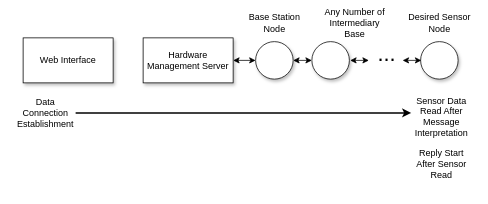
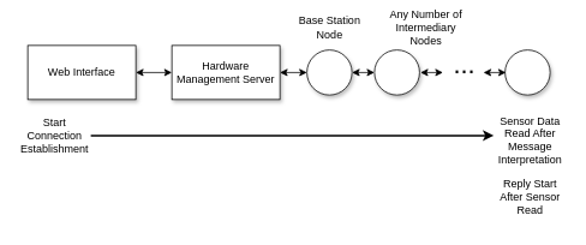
  <mxCell id="0" />
  <mxCell id="1" parent="0" />
+ <mxCell id="2" style="edgeStyle=orthogonalEdgeStyle;rounded=0;orthogonalLoop=1;jettySize=auto;html=1;exitX=1;exitY=0.5;exitDx=0;exitDy=0;entryX=0;entryY=0.5;entryDx=0;entryDy=0;startArrow=classic;startFill=1;shadow=0;" edge="1" parent="1" source="3" target="5"><mxGeometry relative="1" as="geometry" /></mxCell>
  <mxCell id="3" value="Web Interface" style="rounded=0;whiteSpace=wrap;html=1;shadow=1;" parent="1" vertex="1"><mxGeometry x="30" y="50" width="120" height="60" as="geometry" /></mxCell>
  <mxCell id="4" style="edgeStyle=orthogonalEdgeStyle;rounded=0;orthogonalLoop=1;jettySize=auto;html=1;exitX=1;exitY=0.5;exitDx=0;exitDy=0;entryX=0;entryY=0.5;entryDx=0;entryDy=0;startArrow=classic;startFill=1;shadow=0;" edge="1" parent="1" source="5" target="7"><mxGeometry relative="1" as="geometry" /></mxCell>
  <mxCell id="5" value="Hardware Management Server" style="rounded=0;whiteSpace=wrap;html=1;shadow=1;" parent="1" vertex="1"><mxGeometry x="190" y="50" width="120" height="60" as="geometry" /></mxCell>
  <mxCell id="6" style="edgeStyle=orthogonalEdgeStyle;rounded=0;orthogonalLoop=1;jettySize=auto;html=1;exitX=1;exitY=0.5;exitDx=0;exitDy=0;entryX=0;entryY=0.5;entryDx=0;entryDy=0;startArrow=classic;startFill=1;shadow=0;" edge="1" parent="1" source="7" target="8"><mxGeometry relative="1" as="geometry" /></mxCell>
  <mxCell id="7" value="" style="ellipse;whiteSpace=wrap;html=1;aspect=fixed;shadow=1;" parent="1" vertex="1"><mxGeometry x="340" y="55" width="50" height="50" as="geometry" /></mxCell>
  <mxCell id="8" value="" style="ellipse;whiteSpace=wrap;html=1;aspect=fixed;shadow=1;" parent="1" vertex="1"><mxGeometry x="415" y="55" width="50" height="50" as="geometry" /></mxCell>
  <mxCell id="9" value="&lt;font style=&quot;font-size: 29px&quot;&gt;...&lt;/font&gt;" style="text;html=1;strokeColor=none;fillColor=none;align=center;verticalAlign=middle;whiteSpace=wrap;rounded=0;shadow=1;" parent="1" vertex="1"><mxGeometry x="495" y="66" width="40" height="10" as="geometry" /></mxCell>
  <mxCell id="10" value="Base Station Node" style="text;html=1;strokeColor=none;fillColor=none;align=center;verticalAlign=middle;whiteSpace=wrap;rounded=0;shadow=1;" parent="1" vertex="1"><mxGeometry x="322.5" y="20" width="85" height="20" as="geometry" /></mxCell>
- <mxCell id="11" value="Desired Sensor Node" style="text;html=1;strokeColor=none;fillColor=none;align=center;verticalAlign=middle;whiteSpace=wrap;rounded=0;shadow=1;" parent="1" vertex="1"><mxGeometry x="542.5" y="20" width="85" height="20" as="geometry" /></mxCell>
- <mxCell id="12" value="Any Number of Intermediary Base" style="text;html=1;strokeColor=none;fillColor=none;align=center;verticalAlign=middle;whiteSpace=wrap;rounded=0;shadow=1;" parent="1" vertex="1"><mxGeometry x="430" y="20" width="85" height="20" as="geometry" /></mxCell>
+ <mxCell id="12" value="Any Number of Intermediary Nodes" style="text;html=1;strokeColor=none;fillColor=none;align=center;verticalAlign=middle;whiteSpace=wrap;rounded=0;shadow=1;" parent="1" vertex="1"><mxGeometry x="430" y="20" width="85" height="20" as="geometry" /></mxCell>
  <mxCell id="13" style="edgeStyle=orthogonalEdgeStyle;rounded=0;orthogonalLoop=1;jettySize=auto;html=1;exitX=1;exitY=0.5;exitDx=0;exitDy=0;entryX=0;entryY=0.5;entryDx=0;entryDy=0;startArrow=none;startFill=0;strokeWidth=2;shadow=0;" edge="1" parent="1" source="14" target="15"><mxGeometry relative="1" as="geometry" /></mxCell>
- <mxCell id="14" value="Data Connection Establishment" style="text;html=1;strokeColor=none;fillColor=none;align=center;verticalAlign=middle;whiteSpace=wrap;rounded=0;fontSize=12;shadow=1;" parent="1" vertex="1"><mxGeometry x="20" y="140" width="80" height="20" as="geometry" /></mxCell>
+ <mxCell id="14" value="Start Connection Establishment" style="text;html=1;strokeColor=none;fillColor=none;align=center;verticalAlign=middle;whiteSpace=wrap;rounded=0;fontSize=12;shadow=1;" parent="1" vertex="1"><mxGeometry x="20" y="140" width="80" height="20" as="geometry" /></mxCell>
  <mxCell id="15" value="Sensor Data Read After Message Interpretation" style="text;html=1;strokeColor=none;fillColor=none;align=center;verticalAlign=top;whiteSpace=wrap;rounded=0;fontSize=12;shadow=1;" parent="1" vertex="1"><mxGeometry x="547.5" y="120" width="80" height="60" as="geometry" /></mxCell>
  <mxCell id="16" value="Reply Start After Sensor Read" style="text;html=1;strokeColor=none;fillColor=none;align=center;verticalAlign=top;whiteSpace=wrap;rounded=0;fontSize=12;shadow=1;" parent="1" vertex="1"><mxGeometry x="547.5" y="190" width="80" height="60" as="geometry" /></mxCell>
  <mxCell id="17" value="" style="ellipse;whiteSpace=wrap;html=1;aspect=fixed;shadow=1;" vertex="1" parent="1"><mxGeometry x="560" y="55" width="50" height="50" as="geometry" /></mxCell>
  <mxCell id="18" style="edgeStyle=orthogonalEdgeStyle;rounded=0;orthogonalLoop=1;jettySize=auto;html=1;exitX=1;exitY=0.5;exitDx=0;exitDy=0;entryX=0;entryY=0.5;entryDx=0;entryDy=0;startArrow=classic;startFill=1;shadow=0;" edge="1" parent="1"><mxGeometry relative="1" as="geometry"><mxPoint x="466" y="80" as="sourcePoint" /><mxPoint x="491" y="80" as="targetPoint" /></mxGeometry></mxCell>
  <mxCell id="19" style="edgeStyle=orthogonalEdgeStyle;rounded=0;orthogonalLoop=1;jettySize=auto;html=1;exitX=1;exitY=0.5;exitDx=0;exitDy=0;entryX=0;entryY=0.5;entryDx=0;entryDy=0;startArrow=classic;startFill=1;shadow=0;" edge="1" parent="1"><mxGeometry relative="1" as="geometry"><mxPoint x="536" y="80" as="sourcePoint" /><mxPoint x="561" y="80" as="targetPoint" /></mxGeometry></mxCell>
